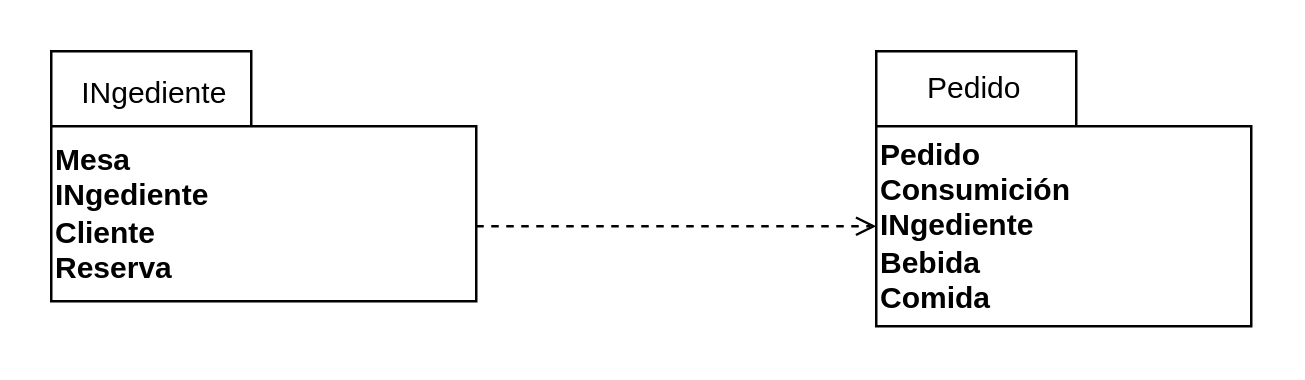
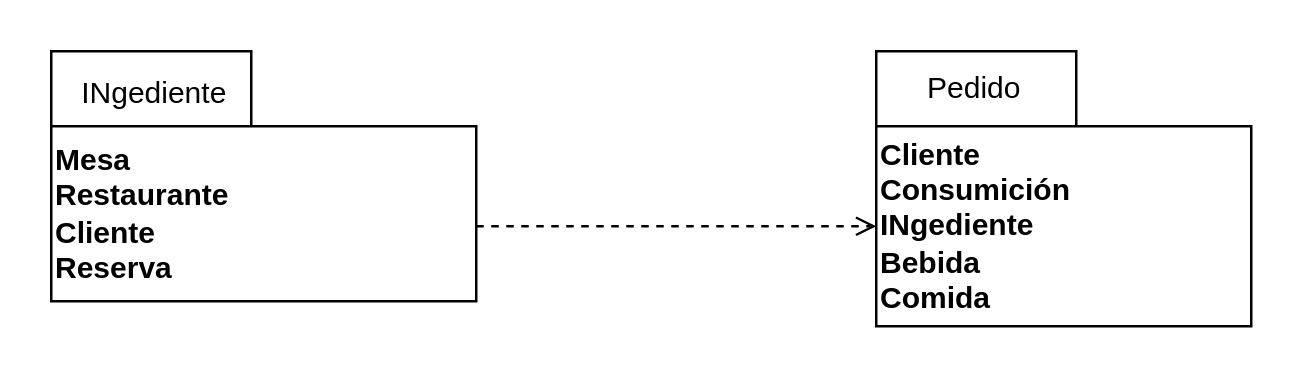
  <mxCell id="0" />
  <mxCell id="1" parent="0" />
- <mxCell id="2" value="&lt;div&gt;Mesa&lt;/div&gt;&lt;div&gt;INgediente&lt;br&gt;&lt;/div&gt;&lt;div&gt;Cliente&lt;/div&gt;&lt;div&gt;&lt;div&gt;Reserva&lt;br&gt;&lt;/div&gt;&lt;/div&gt;" style="shape=folder;fontStyle=1;tabWidth=80;tabHeight=30;tabPosition=left;html=1;boundedLbl=1;align=left;" vertex="1" parent="1"><mxGeometry x="20" y="20" width="170" height="100" as="geometry" /></mxCell>
- <mxCell id="3" value="&lt;div&gt;Pedido&lt;/div&gt;&lt;div&gt;Consumición&lt;/div&gt;&lt;div&gt;INgediente&lt;/div&gt;&lt;div&gt;Bebida&lt;/div&gt;&lt;div&gt;Comida&lt;br&gt;&lt;/div&gt;" style="shape=folder;fontStyle=1;tabWidth=80;tabHeight=30;tabPosition=left;html=1;boundedLbl=1;align=left;" vertex="1" parent="1"><mxGeometry x="350" y="20" width="150" height="110" as="geometry" /></mxCell>
+ <mxCell id="2" value="&lt;div&gt;Mesa&lt;/div&gt;&lt;div&gt;Restaurante&lt;br&gt;&lt;/div&gt;&lt;div&gt;Cliente&lt;/div&gt;&lt;div&gt;&lt;div&gt;Reserva&lt;br&gt;&lt;/div&gt;&lt;/div&gt;" style="shape=folder;fontStyle=1;tabWidth=80;tabHeight=30;tabPosition=left;html=1;boundedLbl=1;align=left;" vertex="1" parent="1"><mxGeometry x="20" y="20" width="170" height="100" as="geometry" /></mxCell>
+ <mxCell id="3" value="&lt;div&gt;Cliente&lt;/div&gt;&lt;div&gt;Consumición&lt;/div&gt;&lt;div&gt;INgediente&lt;/div&gt;&lt;div&gt;Bebida&lt;/div&gt;&lt;div&gt;Comida&lt;br&gt;&lt;/div&gt;" style="shape=folder;fontStyle=1;tabWidth=80;tabHeight=30;tabPosition=left;html=1;boundedLbl=1;align=left;" vertex="1" parent="1"><mxGeometry x="350" y="20" width="150" height="110" as="geometry" /></mxCell>
  <mxCell id="4" value="Pedido" style="text;html=1;align=center;verticalAlign=middle;resizable=0;points=[];autosize=1;strokeColor=none;fillColor=none;" vertex="1" parent="1"><mxGeometry x="364" y="25" width="50" height="20" as="geometry" /></mxCell>
  <mxCell id="5" value="INgediente" style="text;html=1;align=center;verticalAlign=middle;resizable=0;points=[];autosize=1;strokeColor=none;fillColor=none;" vertex="1" parent="1"><mxGeometry x="21" y="27" width="80" height="20" as="geometry" /></mxCell>
  <mxCell id="6" value="" style="html=1;verticalAlign=bottom;labelBackgroundColor=none;endArrow=open;endFill=0;dashed=1;rounded=0;fontSize=18;" edge="1" parent="1"><mxGeometry width="160" relative="1" as="geometry"><mxPoint x="190" y="90" as="sourcePoint" /><mxPoint x="350" y="90" as="targetPoint" /></mxGeometry></mxCell>
